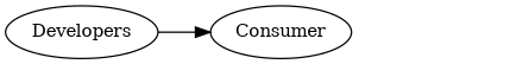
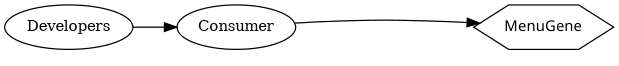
  digraph {
    nodesep=0.1
    rankdir=LR
    node [fontsize=12 shape=ellipse]
    n1 [label=Developers]
    n2 [label=Consumer]
+   n3 [fontname=SANSSERIF label=MenuGene shape=hexagon]
    fake [height=0 style=invis width=1 shape=""]
    n1 -> n2
+   n2 -> n3
    n2 -> fake [style=invis]
+   fake -> n3 [style=invis]
  }
